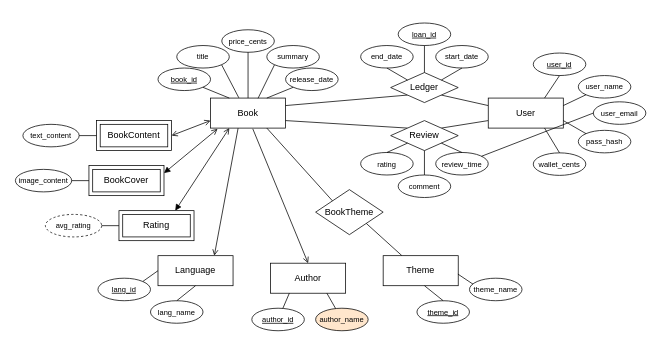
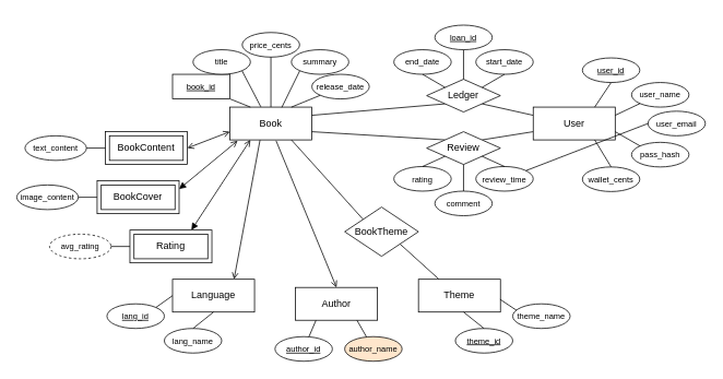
  <mxCell id="0" />
  <mxCell id="1" parent="0" />
  <mxCell id="2" value="BookTheme" style="shape=rhombus;perimeter=rhombusPerimeter;whiteSpace=wrap;html=1;align=center;" vertex="1" parent="1"><mxGeometry x="420" y="252" width="90" height="60" as="geometry" /></mxCell>
  <mxCell id="3" value="" style="group" vertex="1" connectable="0" parent="1"><mxGeometry x="210" y="39" width="240" height="131" as="geometry" /></mxCell>
  <mxCell id="4" value="Book" style="whiteSpace=wrap;html=1;align=center;" vertex="1" parent="3"><mxGeometry x="70" y="91" width="100" height="40" as="geometry" /></mxCell>
- <mxCell id="5" value="book_id" style="ellipse;whiteSpace=wrap;html=1;align=center;fontStyle=4;fontSize=10;" vertex="1" parent="3"><mxGeometry y="51" width="70" height="30" as="geometry" /></mxCell>
+ <mxCell id="5" value="book_id" style="whiteSpace=wrap;html=1;align=center;fontStyle=4;fontSize=10;rounded=0;" vertex="1" parent="3"><mxGeometry y="51" width="70" height="30" as="geometry" /></mxCell>
  <mxCell id="6" value="title" style="ellipse;whiteSpace=wrap;html=1;align=center;fontStyle=0;fontSize=10;" vertex="1" parent="3"><mxGeometry x="25" y="21" width="70" height="30" as="geometry" /></mxCell>
  <mxCell id="7" value="summary" style="ellipse;whiteSpace=wrap;html=1;align=center;fontStyle=0;fontSize=10;" vertex="1" parent="3"><mxGeometry x="145" y="21" width="70" height="30" as="geometry" /></mxCell>
  <mxCell id="8" value="price_cents" style="ellipse;whiteSpace=wrap;html=1;align=center;fontStyle=0;fontSize=10;" vertex="1" parent="3"><mxGeometry x="85" width="70" height="30" as="geometry" /></mxCell>
  <mxCell id="9" value="release_date" style="ellipse;whiteSpace=wrap;html=1;align=center;fontStyle=0;fontSize=10;" vertex="1" parent="3"><mxGeometry x="170" y="51" width="70" height="30" as="geometry" /></mxCell>
  <mxCell id="10" value="" style="endArrow=none;html=1;rounded=0;exitX=0.25;exitY=0;exitDx=0;exitDy=0;entryX=1;entryY=1;entryDx=0;entryDy=0;" edge="1" parent="3" source="4" target="5"><mxGeometry relative="1" as="geometry"><mxPoint x="75" y="91" as="sourcePoint" /><mxPoint x="235" y="91" as="targetPoint" /></mxGeometry></mxCell>
  <mxCell id="11" value="" style="endArrow=none;html=1;rounded=0;exitX=0.377;exitY=-0.008;exitDx=0;exitDy=0;entryX=1;entryY=1;entryDx=0;entryDy=0;exitPerimeter=0;" edge="1" parent="3" source="4" target="6"><mxGeometry relative="1" as="geometry"><mxPoint x="105" y="101" as="sourcePoint" /><mxPoint x="70" y="87" as="targetPoint" /></mxGeometry></mxCell>
  <mxCell id="12" value="" style="endArrow=none;html=1;rounded=0;exitX=0.5;exitY=0;exitDx=0;exitDy=0;entryX=0.5;entryY=1;entryDx=0;entryDy=0;" edge="1" parent="3" source="4" target="8"><mxGeometry relative="1" as="geometry"><mxPoint x="117" y="101" as="sourcePoint" /><mxPoint x="93" y="60" as="targetPoint" /></mxGeometry></mxCell>
  <mxCell id="13" value="" style="endArrow=none;html=1;rounded=0;exitX=0.633;exitY=0.008;exitDx=0;exitDy=0;entryX=0;entryY=1;entryDx=0;entryDy=0;exitPerimeter=0;" edge="1" parent="3" source="4" target="7"><mxGeometry relative="1" as="geometry"><mxPoint x="118" y="101" as="sourcePoint" /><mxPoint x="93" y="57" as="targetPoint" /></mxGeometry></mxCell>
  <mxCell id="14" value="" style="endArrow=none;html=1;rounded=0;exitX=0.75;exitY=0;exitDx=0;exitDy=0;entryX=0;entryY=1;entryDx=0;entryDy=0;" edge="1" parent="3" source="4" target="9"><mxGeometry relative="1" as="geometry"><mxPoint x="105" y="101" as="sourcePoint" /><mxPoint x="70" y="87" as="targetPoint" /></mxGeometry></mxCell>
  <mxCell id="15" value="" style="endArrow=none;html=1;rounded=0;exitX=1;exitY=0.75;exitDx=0;exitDy=0;entryX=0;entryY=0;entryDx=0;entryDy=0;" edge="1" parent="1" source="4" target="30"><mxGeometry relative="1" as="geometry"><mxPoint x="340" y="210" as="sourcePoint" /><mxPoint x="500" y="210" as="targetPoint" /></mxGeometry></mxCell>
  <mxCell id="16" value="" style="endArrow=none;html=1;rounded=0;exitX=1;exitY=0.25;exitDx=0;exitDy=0;entryX=0;entryY=1;entryDx=0;entryDy=0;" edge="1" parent="1" source="4" target="22"><mxGeometry relative="1" as="geometry"><mxPoint x="415" y="170" as="sourcePoint" /><mxPoint x="520" y="190" as="targetPoint" /></mxGeometry></mxCell>
  <mxCell id="17" value="" style="endArrow=none;html=1;rounded=0;entryX=1;entryY=1;entryDx=0;entryDy=0;exitX=0;exitY=0.25;exitDx=0;exitDy=0;" edge="1" parent="1" source="73" target="22"><mxGeometry relative="1" as="geometry"><mxPoint x="440" y="150" as="sourcePoint" /><mxPoint x="600" y="150" as="targetPoint" /></mxGeometry></mxCell>
  <mxCell id="18" value="" style="endArrow=none;html=1;rounded=0;entryX=1;entryY=0;entryDx=0;entryDy=0;exitX=0;exitY=0.75;exitDx=0;exitDy=0;" edge="1" parent="1" source="73" target="30"><mxGeometry relative="1" as="geometry"><mxPoint x="749" y="166" as="sourcePoint" /><mxPoint x="610" y="130" as="targetPoint" /></mxGeometry></mxCell>
  <mxCell id="19" value="" style="endArrow=none;html=1;rounded=0;entryX=0.25;entryY=0;entryDx=0;entryDy=0;exitX=1;exitY=1;exitDx=0;exitDy=0;" edge="1" parent="1" source="2" target="67"><mxGeometry relative="1" as="geometry"><mxPoint x="364" y="381" as="sourcePoint" /><mxPoint x="524" y="381" as="targetPoint" /></mxGeometry></mxCell>
  <mxCell id="20" value="" style="endArrow=none;html=1;rounded=0;exitX=0;exitY=0;exitDx=0;exitDy=0;entryX=0.75;entryY=1;entryDx=0;entryDy=0;" edge="1" parent="1" source="2" target="4"><mxGeometry relative="1" as="geometry"><mxPoint x="410" y="270" as="sourcePoint" /><mxPoint x="570" y="270" as="targetPoint" /></mxGeometry></mxCell>
  <mxCell id="21" value="" style="group" vertex="1" connectable="0" parent="1"><mxGeometry x="480" y="20" width="170" height="116" as="geometry" /></mxCell>
  <mxCell id="22" value="Ledger" style="shape=rhombus;perimeter=rhombusPerimeter;whiteSpace=wrap;html=1;align=center;" vertex="1" parent="21"><mxGeometry x="40" y="76" width="90" height="40" as="geometry" /></mxCell>
  <mxCell id="23" value="&lt;u&gt;loan_id&lt;/u&gt;" style="ellipse;whiteSpace=wrap;html=1;align=center;fontStyle=0;fontSize=10;" vertex="1" parent="21"><mxGeometry x="50" y="10" width="70" height="30" as="geometry" /></mxCell>
  <mxCell id="24" value="end_date" style="ellipse;whiteSpace=wrap;html=1;align=center;fontStyle=0;fontSize=10;" vertex="1" parent="21"><mxGeometry y="40" width="70" height="30" as="geometry" /></mxCell>
  <mxCell id="25" value="start_date" style="ellipse;whiteSpace=wrap;html=1;align=center;fontStyle=0;fontSize=10;" vertex="1" parent="21"><mxGeometry x="100" y="40" width="70" height="30" as="geometry" /></mxCell>
  <mxCell id="26" value="" style="endArrow=none;html=1;rounded=0;exitX=0;exitY=0;exitDx=0;exitDy=0;entryX=0.5;entryY=1;entryDx=0;entryDy=0;" edge="1" parent="21" source="22" target="24"><mxGeometry relative="1" as="geometry"><mxPoint x="-20" y="121" as="sourcePoint" /><mxPoint x="140" y="121" as="targetPoint" /></mxGeometry></mxCell>
  <mxCell id="27" value="" style="endArrow=none;html=1;rounded=0;exitX=0.5;exitY=0;exitDx=0;exitDy=0;entryX=0.5;entryY=1;entryDx=0;entryDy=0;" edge="1" parent="21" source="22" target="23"><mxGeometry relative="1" as="geometry"><mxPoint x="73" y="101" as="sourcePoint" /><mxPoint x="59" y="69" as="targetPoint" /></mxGeometry></mxCell>
  <mxCell id="28" value="" style="endArrow=none;html=1;rounded=0;exitX=1;exitY=0;exitDx=0;exitDy=0;entryX=0.5;entryY=1;entryDx=0;entryDy=0;" edge="1" parent="21" source="22" target="25"><mxGeometry relative="1" as="geometry"><mxPoint x="95" y="91" as="sourcePoint" /><mxPoint x="95" y="40" as="targetPoint" /></mxGeometry></mxCell>
  <mxCell id="29" value="" style="group" vertex="1" connectable="0" parent="1"><mxGeometry x="480" y="160" width="170" height="115" as="geometry" /></mxCell>
  <mxCell id="30" value="Review" style="shape=rhombus;perimeter=rhombusPerimeter;whiteSpace=wrap;html=1;align=center;" vertex="1" parent="29"><mxGeometry x="40" width="90" height="40" as="geometry" /></mxCell>
  <mxCell id="31" value="rating" style="ellipse;whiteSpace=wrap;html=1;align=center;fontStyle=0;fontSize=10;" vertex="1" parent="29"><mxGeometry y="42.5" width="70" height="30" as="geometry" /></mxCell>
  <mxCell id="32" value="comment" style="ellipse;whiteSpace=wrap;html=1;align=center;fontStyle=0;fontSize=10;" vertex="1" parent="29"><mxGeometry x="50" y="72.5" width="70" height="30" as="geometry" /></mxCell>
  <mxCell id="33" value="review_time" style="ellipse;whiteSpace=wrap;html=1;align=center;fontStyle=0;fontSize=10;" vertex="1" parent="29"><mxGeometry x="100" y="42.5" width="70" height="30" as="geometry" /></mxCell>
  <mxCell id="34" value="" style="endArrow=none;html=1;rounded=0;exitX=0;exitY=1;exitDx=0;exitDy=0;entryX=0.5;entryY=0;entryDx=0;entryDy=0;" edge="1" parent="29" source="30" target="31"><mxGeometry relative="1" as="geometry"><mxPoint x="10" y="20" as="sourcePoint" /><mxPoint x="170" y="20" as="targetPoint" /></mxGeometry></mxCell>
  <mxCell id="35" value="" style="endArrow=none;html=1;rounded=0;exitX=0.5;exitY=0;exitDx=0;exitDy=0;entryX=1;entryY=1;entryDx=0;entryDy=0;" edge="1" parent="29" source="33" target="30"><mxGeometry relative="1" as="geometry"><mxPoint x="73" y="40" as="sourcePoint" /><mxPoint x="45" y="65" as="targetPoint" /></mxGeometry></mxCell>
  <mxCell id="36" value="" style="endArrow=none;html=1;rounded=0;exitX=0.5;exitY=0;exitDx=0;exitDy=0;entryX=0.5;entryY=1;entryDx=0;entryDy=0;" edge="1" parent="29" source="32" target="30"><mxGeometry relative="1" as="geometry"><mxPoint x="145" y="65" as="sourcePoint" /><mxPoint x="118" y="40" as="targetPoint" /></mxGeometry></mxCell>
  <mxCell id="37" value="" style="endArrow=open;html=1;rounded=0;exitX=1;exitY=0.5;exitDx=0;exitDy=0;entryX=0;entryY=0.75;entryDx=0;entryDy=0;startArrow=open;startFill=0;endFill=0;" edge="1" parent="1" source="47" target="4"><mxGeometry relative="1" as="geometry"><mxPoint x="230" y="300" as="sourcePoint" /><mxPoint x="390" y="300" as="targetPoint" /></mxGeometry></mxCell>
  <mxCell id="38" value="" style="endArrow=open;html=1;rounded=0;exitX=1;exitY=0.25;exitDx=0;exitDy=0;entryX=0.094;entryY=1.025;entryDx=0;entryDy=0;entryPerimeter=0;startArrow=block;startFill=1;endFill=0;" edge="1" parent="1" source="43" target="4"><mxGeometry relative="1" as="geometry"><mxPoint x="218" y="223" as="sourcePoint" /><mxPoint x="315" y="180" as="targetPoint" /></mxGeometry></mxCell>
  <mxCell id="39" value="" style="endArrow=open;html=1;rounded=0;exitX=0.75;exitY=0;exitDx=0;exitDy=0;entryX=0.25;entryY=1;entryDx=0;entryDy=0;startArrow=block;startFill=1;endFill=0;" edge="1" parent="1" source="52" target="4"><mxGeometry relative="1" as="geometry"><mxPoint x="218" y="278" as="sourcePoint" /><mxPoint x="315" y="180" as="targetPoint" /></mxGeometry></mxCell>
  <mxCell id="40" value="" style="endArrow=none;html=1;rounded=0;exitX=0.75;exitY=0;exitDx=0;exitDy=0;entryX=0.367;entryY=1.004;entryDx=0;entryDy=0;entryPerimeter=0;startArrow=open;startFill=0;" edge="1" parent="1" source="61" target="4"><mxGeometry relative="1" as="geometry"><mxPoint x="218" y="338" as="sourcePoint" /><mxPoint x="315" y="180" as="targetPoint" /></mxGeometry></mxCell>
  <mxCell id="41" value="" style="endArrow=none;html=1;rounded=0;exitX=0.5;exitY=0;exitDx=0;exitDy=0;entryX=0.563;entryY=1.025;entryDx=0;entryDy=0;entryPerimeter=0;startArrow=open;startFill=0;" edge="1" parent="1" source="55" target="4"><mxGeometry relative="1" as="geometry"><mxPoint x="278" y="373" as="sourcePoint" /><mxPoint x="327" y="180" as="targetPoint" /></mxGeometry></mxCell>
  <mxCell id="42" value="" style="group" vertex="1" connectable="0" parent="1"><mxGeometry x="20" y="220" width="198" height="40" as="geometry" /></mxCell>
  <mxCell id="43" value="BookCover" style="shape=ext;margin=3;double=1;whiteSpace=wrap;html=1;align=center;" vertex="1" parent="42"><mxGeometry x="98" width="100" height="40" as="geometry" /></mxCell>
  <mxCell id="44" value="image_content" style="ellipse;whiteSpace=wrap;html=1;align=center;fontStyle=0;fontSize=10;" vertex="1" parent="42"><mxGeometry y="5" width="75" height="30" as="geometry" /></mxCell>
  <mxCell id="45" value="" style="endArrow=none;html=1;rounded=0;exitX=1;exitY=0.5;exitDx=0;exitDy=0;entryX=0;entryY=0.5;entryDx=0;entryDy=0;" edge="1" parent="42" source="44" target="43"><mxGeometry relative="1" as="geometry"><mxPoint x="85" y="90" as="sourcePoint" /><mxPoint x="108" y="90" as="targetPoint" /></mxGeometry></mxCell>
  <mxCell id="46" value="" style="group" vertex="1" connectable="0" parent="1"><mxGeometry x="30" y="160" width="198" height="40" as="geometry" /></mxCell>
  <mxCell id="47" value="BookContent" style="shape=ext;margin=3;double=1;whiteSpace=wrap;html=1;align=center;" vertex="1" parent="46"><mxGeometry x="98" width="100" height="40" as="geometry" /></mxCell>
  <mxCell id="48" value="text_content" style="ellipse;whiteSpace=wrap;html=1;align=center;fontStyle=0;fontSize=10;" vertex="1" parent="46"><mxGeometry y="5" width="75" height="30" as="geometry" /></mxCell>
  <mxCell id="49" value="" style="endArrow=none;html=1;rounded=0;exitX=1;exitY=0.5;exitDx=0;exitDy=0;entryX=0;entryY=0.5;entryDx=0;entryDy=0;" edge="1" parent="46" source="48" target="47"><mxGeometry relative="1" as="geometry"><mxPoint x="95" y="155" as="sourcePoint" /><mxPoint x="118" y="155" as="targetPoint" /></mxGeometry></mxCell>
  <mxCell id="50" value="" style="group" vertex="1" connectable="0" parent="1"><mxGeometry x="60" y="280" width="198" height="40" as="geometry" /></mxCell>
  <mxCell id="51" value="avg_rating" style="ellipse;whiteSpace=wrap;html=1;align=center;dashed=1;fontSize=10;" vertex="1" parent="50"><mxGeometry y="5" width="75" height="30" as="geometry" /></mxCell>
  <mxCell id="52" value="Rating" style="shape=ext;margin=3;double=1;whiteSpace=wrap;html=1;align=center;" vertex="1" parent="50"><mxGeometry x="98" width="100" height="40" as="geometry" /></mxCell>
  <mxCell id="53" value="" style="endArrow=none;html=1;rounded=0;exitX=1;exitY=0.5;exitDx=0;exitDy=0;entryX=0;entryY=0.5;entryDx=0;entryDy=0;" edge="1" parent="50" source="51" target="52"><mxGeometry relative="1" as="geometry"><mxPoint x="30" y="52" as="sourcePoint" /><mxPoint x="190" y="52" as="targetPoint" /></mxGeometry></mxCell>
  <mxCell id="54" value="" style="group" vertex="1" connectable="0" parent="1"><mxGeometry x="335" y="350" width="155" height="90" as="geometry" /></mxCell>
  <mxCell id="55" value="Author" style="whiteSpace=wrap;html=1;align=center;" vertex="1" parent="54"><mxGeometry x="25" width="100" height="40" as="geometry" /></mxCell>
  <mxCell id="56" value="author_id" style="ellipse;whiteSpace=wrap;html=1;align=center;fontStyle=4;fontSize=10;" vertex="1" parent="54"><mxGeometry y="60" width="70" height="30" as="geometry" /></mxCell>
  <mxCell id="57" value="&lt;span&gt;author_name&lt;/span&gt;" style="ellipse;whiteSpace=wrap;html=1;align=center;fontStyle=0;fontSize=10;fillColor=#ffe6cc;" vertex="1" parent="54"><mxGeometry x="85" y="60" width="70" height="30" as="geometry" /></mxCell>
  <mxCell id="58" value="" style="endArrow=none;html=1;rounded=0;exitX=0.75;exitY=1;exitDx=0;exitDy=0;" edge="1" parent="54" source="55" target="57"><mxGeometry relative="1" as="geometry"><mxPoint x="321" y="35" as="sourcePoint" /><mxPoint x="351" y="48" as="targetPoint" /></mxGeometry></mxCell>
  <mxCell id="59" value="" style="endArrow=none;html=1;rounded=0;exitX=0.25;exitY=1;exitDx=0;exitDy=0;" edge="1" parent="54" source="55" target="56"><mxGeometry relative="1" as="geometry"><mxPoint x="110" y="50" as="sourcePoint" /><mxPoint x="122" y="70" as="targetPoint" /></mxGeometry></mxCell>
  <mxCell id="60" value="" style="group" vertex="1" connectable="0" parent="1"><mxGeometry x="130" y="340" width="180" height="90" as="geometry" /></mxCell>
  <mxCell id="61" value="&lt;div&gt;Language&lt;/div&gt;" style="whiteSpace=wrap;html=1;align=center;" vertex="1" parent="60"><mxGeometry x="80" width="100" height="40" as="geometry" /></mxCell>
  <mxCell id="62" value="lang_id" style="ellipse;whiteSpace=wrap;html=1;align=center;fontStyle=4;fontSize=10;" vertex="1" parent="60"><mxGeometry y="30" width="70" height="30" as="geometry" /></mxCell>
  <mxCell id="63" value="&lt;span&gt;lang_name&lt;/span&gt;" style="ellipse;whiteSpace=wrap;html=1;align=center;fontStyle=0;fontSize=10;" vertex="1" parent="60"><mxGeometry x="70" y="60" width="70" height="30" as="geometry" /></mxCell>
  <mxCell id="64" value="" style="endArrow=none;html=1;rounded=0;exitX=0.5;exitY=1;exitDx=0;exitDy=0;entryX=0.5;entryY=0;entryDx=0;entryDy=0;" edge="1" parent="60" source="61" target="63"><mxGeometry relative="1" as="geometry"><mxPoint x="325" y="60" as="sourcePoint" /><mxPoint x="337" y="80" as="targetPoint" /></mxGeometry></mxCell>
  <mxCell id="65" value="" style="endArrow=none;html=1;rounded=0;exitX=1;exitY=0;exitDx=0;exitDy=0;entryX=0;entryY=0.5;entryDx=0;entryDy=0;" edge="1" parent="60" source="62" target="61"><mxGeometry relative="1" as="geometry"><mxPoint x="140" y="50" as="sourcePoint" /><mxPoint x="131" y="70" as="targetPoint" /></mxGeometry></mxCell>
  <mxCell id="66" value="" style="group" vertex="1" connectable="0" parent="1"><mxGeometry x="510" y="340" width="185" height="90" as="geometry" /></mxCell>
  <mxCell id="67" value="Theme" style="whiteSpace=wrap;html=1;align=center;" vertex="1" parent="66"><mxGeometry width="100" height="40" as="geometry" /></mxCell>
  <mxCell id="68" value="theme_id" style="ellipse;whiteSpace=wrap;html=1;align=center;fontStyle=4;fontSize=10;" vertex="1" parent="66"><mxGeometry x="45" y="60" width="70" height="30" as="geometry" /></mxCell>
  <mxCell id="69" value="&lt;span&gt;theme_name&lt;/span&gt;" style="ellipse;whiteSpace=wrap;html=1;align=center;fontStyle=0;fontSize=10;" vertex="1" parent="66"><mxGeometry x="115" y="30" width="70" height="30" as="geometry" /></mxCell>
  <mxCell id="70" value="" style="endArrow=none;html=1;rounded=0;entryX=0.5;entryY=0;entryDx=0;entryDy=0;" edge="1" parent="66" target="68"><mxGeometry relative="1" as="geometry"><mxPoint x="55" y="40" as="sourcePoint" /><mxPoint x="-15" as="targetPoint" /></mxGeometry></mxCell>
  <mxCell id="71" value="" style="endArrow=none;html=1;rounded=0;entryX=0.068;entryY=0.267;entryDx=0;entryDy=0;exitX=0.996;exitY=0.613;exitDx=0;exitDy=0;exitPerimeter=0;entryPerimeter=0;" edge="1" parent="66" source="67" target="69"><mxGeometry relative="1" as="geometry"><mxPoint x="65" y="50" as="sourcePoint" /><mxPoint x="80" y="70" as="targetPoint" /></mxGeometry></mxCell>
  <mxCell id="72" value="" style="group" vertex="1" connectable="0" parent="1"><mxGeometry x="650" y="70" width="210" height="163" as="geometry" /></mxCell>
  <mxCell id="73" value="User" style="whiteSpace=wrap;html=1;align=center;" vertex="1" parent="72"><mxGeometry y="60" width="100" height="40" as="geometry" /></mxCell>
  <mxCell id="74" value="user_id" style="ellipse;whiteSpace=wrap;html=1;align=center;fontStyle=4;fontSize=10;" vertex="1" parent="72"><mxGeometry x="60" width="70" height="30" as="geometry" /></mxCell>
  <mxCell id="75" value="user_name" style="ellipse;whiteSpace=wrap;html=1;align=center;fontStyle=0;fontSize=10;" vertex="1" parent="72"><mxGeometry x="120" y="30" width="70" height="30" as="geometry" /></mxCell>
  <mxCell id="76" value="&lt;div&gt;user_email&lt;/div&gt;" style="ellipse;whiteSpace=wrap;html=1;align=center;fontStyle=0;fontSize=10;" vertex="1" parent="72"><mxGeometry x="140" y="65" width="70" height="30" as="geometry" /></mxCell>
  <mxCell id="77" value="pass_hash" style="ellipse;whiteSpace=wrap;html=1;align=center;fontStyle=0;fontSize=10;" vertex="1" parent="72"><mxGeometry x="120" y="103" width="70" height="30" as="geometry" /></mxCell>
  <mxCell id="78" value="wallet_cents" style="ellipse;whiteSpace=wrap;html=1;align=center;fontStyle=0;fontSize=10;" vertex="1" parent="72"><mxGeometry x="60" y="133" width="70" height="30" as="geometry" /></mxCell>
  <mxCell id="79" value="" style="endArrow=none;html=1;rounded=0;exitX=0.75;exitY=0;exitDx=0;exitDy=0;entryX=0.5;entryY=1;entryDx=0;entryDy=0;" edge="1" parent="72" source="73" target="74"><mxGeometry relative="1" as="geometry"><mxPoint x="-20" y="70" as="sourcePoint" /><mxPoint x="140" y="70" as="targetPoint" /></mxGeometry></mxCell>
  <mxCell id="80" value="" style="endArrow=none;html=1;rounded=0;exitX=0;exitY=1;exitDx=0;exitDy=0;entryX=1;entryY=0.25;entryDx=0;entryDy=0;" edge="1" parent="72" source="75" target="73"><mxGeometry relative="1" as="geometry"><mxPoint x="85" y="70" as="sourcePoint" /><mxPoint x="105" y="40" as="targetPoint" /></mxGeometry></mxCell>
  <mxCell id="81" value="" style="endArrow=none;html=1;rounded=0;exitX=0;exitY=0.5;exitDx=0;exitDy=0;" edge="1" parent="72" source="76" target="33"><mxGeometry relative="1" as="geometry"><mxPoint x="140" y="66" as="sourcePoint" /><mxPoint x="110" y="80" as="targetPoint" /></mxGeometry></mxCell>
  <mxCell id="82" value="" style="endArrow=none;html=1;rounded=0;exitX=0;exitY=0;exitDx=0;exitDy=0;entryX=1;entryY=0.75;entryDx=0;entryDy=0;" edge="1" parent="72" source="77" target="73"><mxGeometry relative="1" as="geometry"><mxPoint x="150" y="90" as="sourcePoint" /><mxPoint x="110" y="90" as="targetPoint" /></mxGeometry></mxCell>
  <mxCell id="83" value="" style="endArrow=none;html=1;rounded=0;exitX=0.5;exitY=0;exitDx=0;exitDy=0;entryX=0.75;entryY=1;entryDx=0;entryDy=0;" edge="1" parent="72" source="78" target="73"><mxGeometry relative="1" as="geometry"><mxPoint x="140" y="117" as="sourcePoint" /><mxPoint x="110" y="100" as="targetPoint" /></mxGeometry></mxCell>
